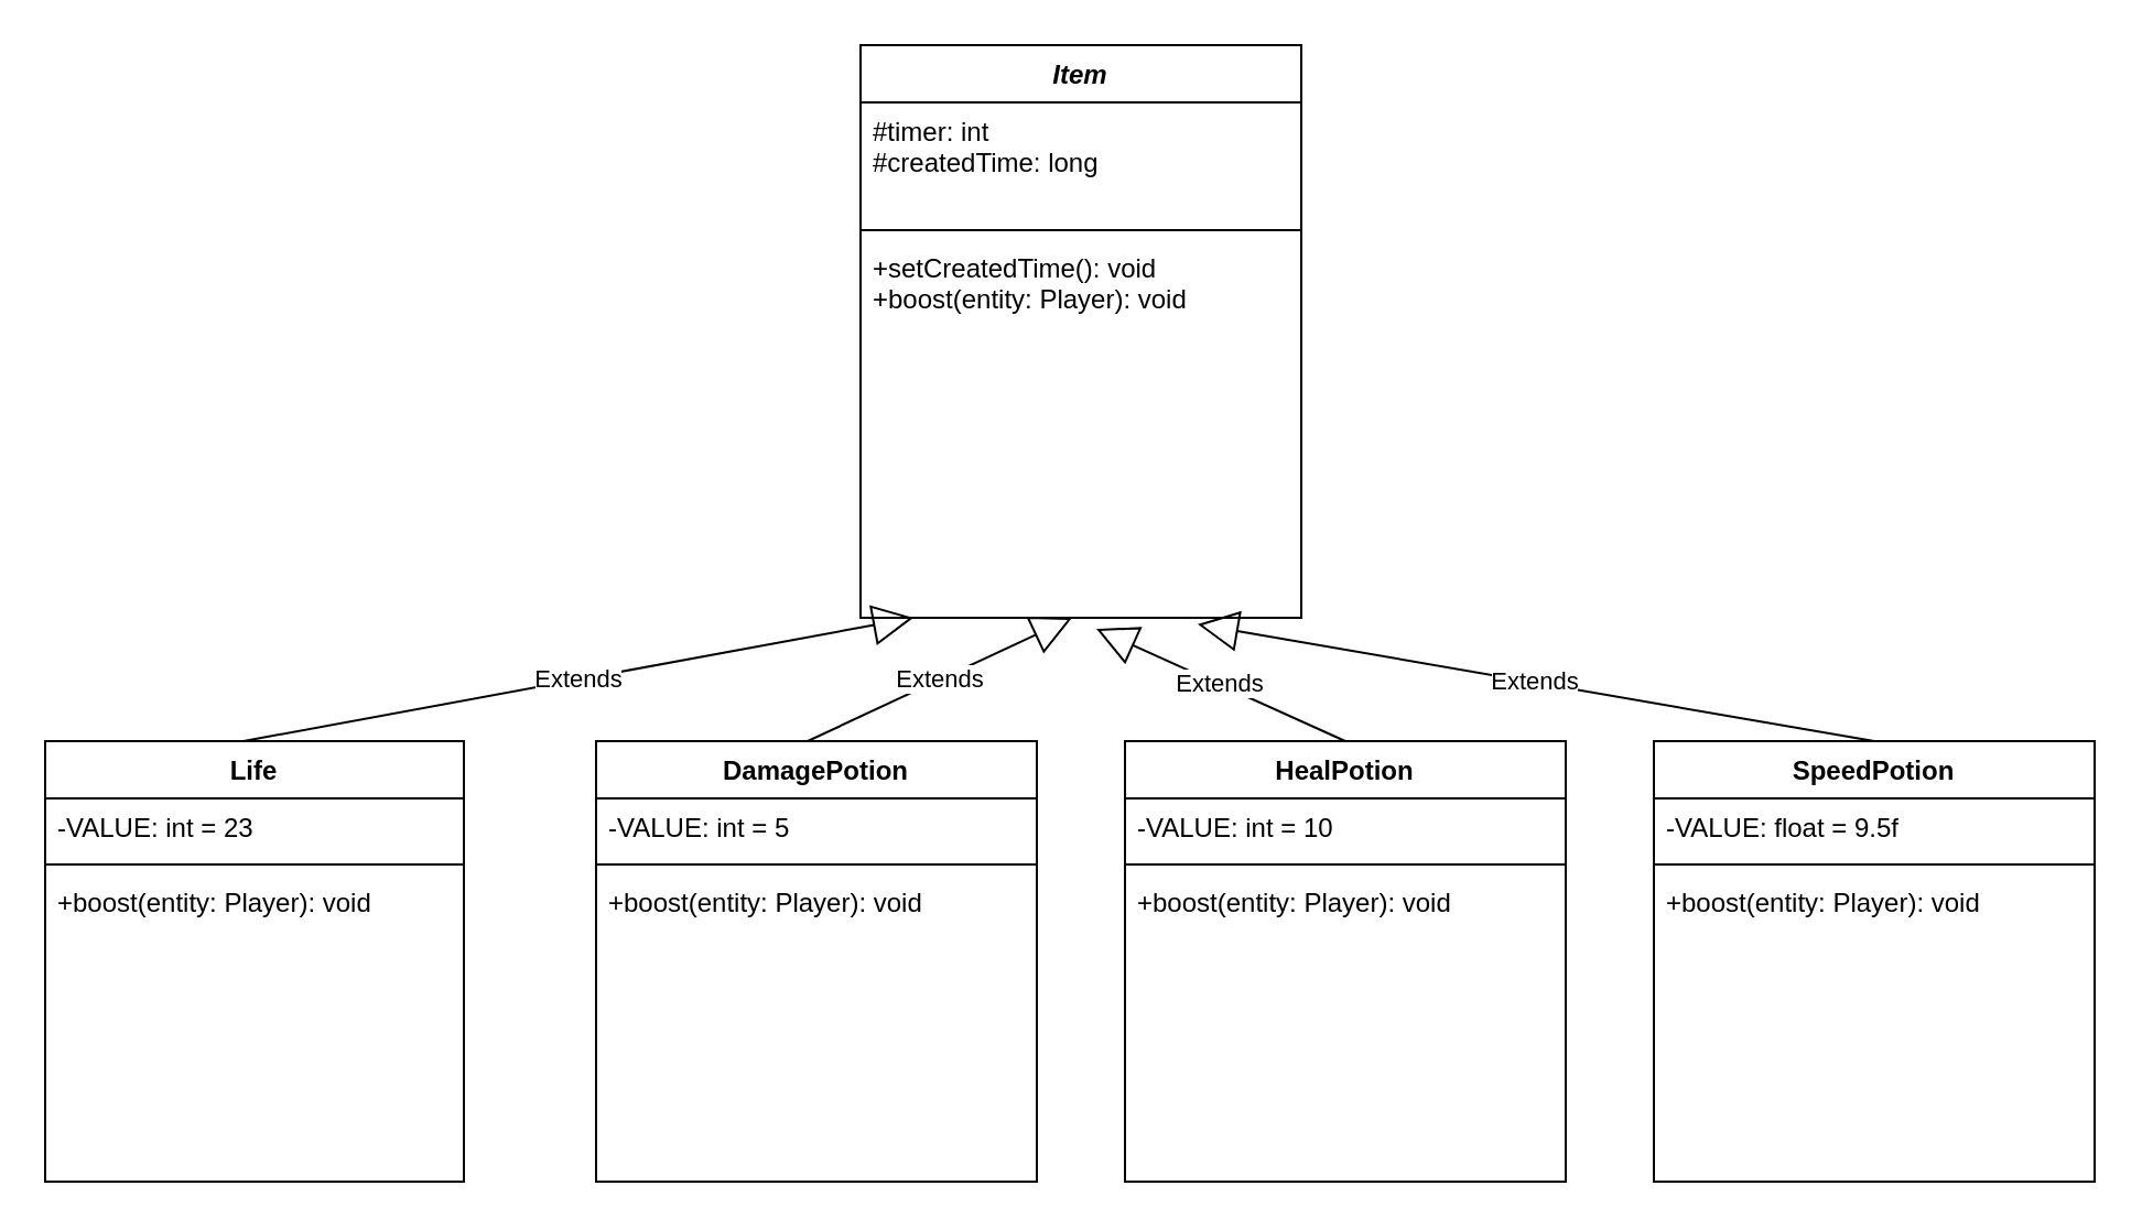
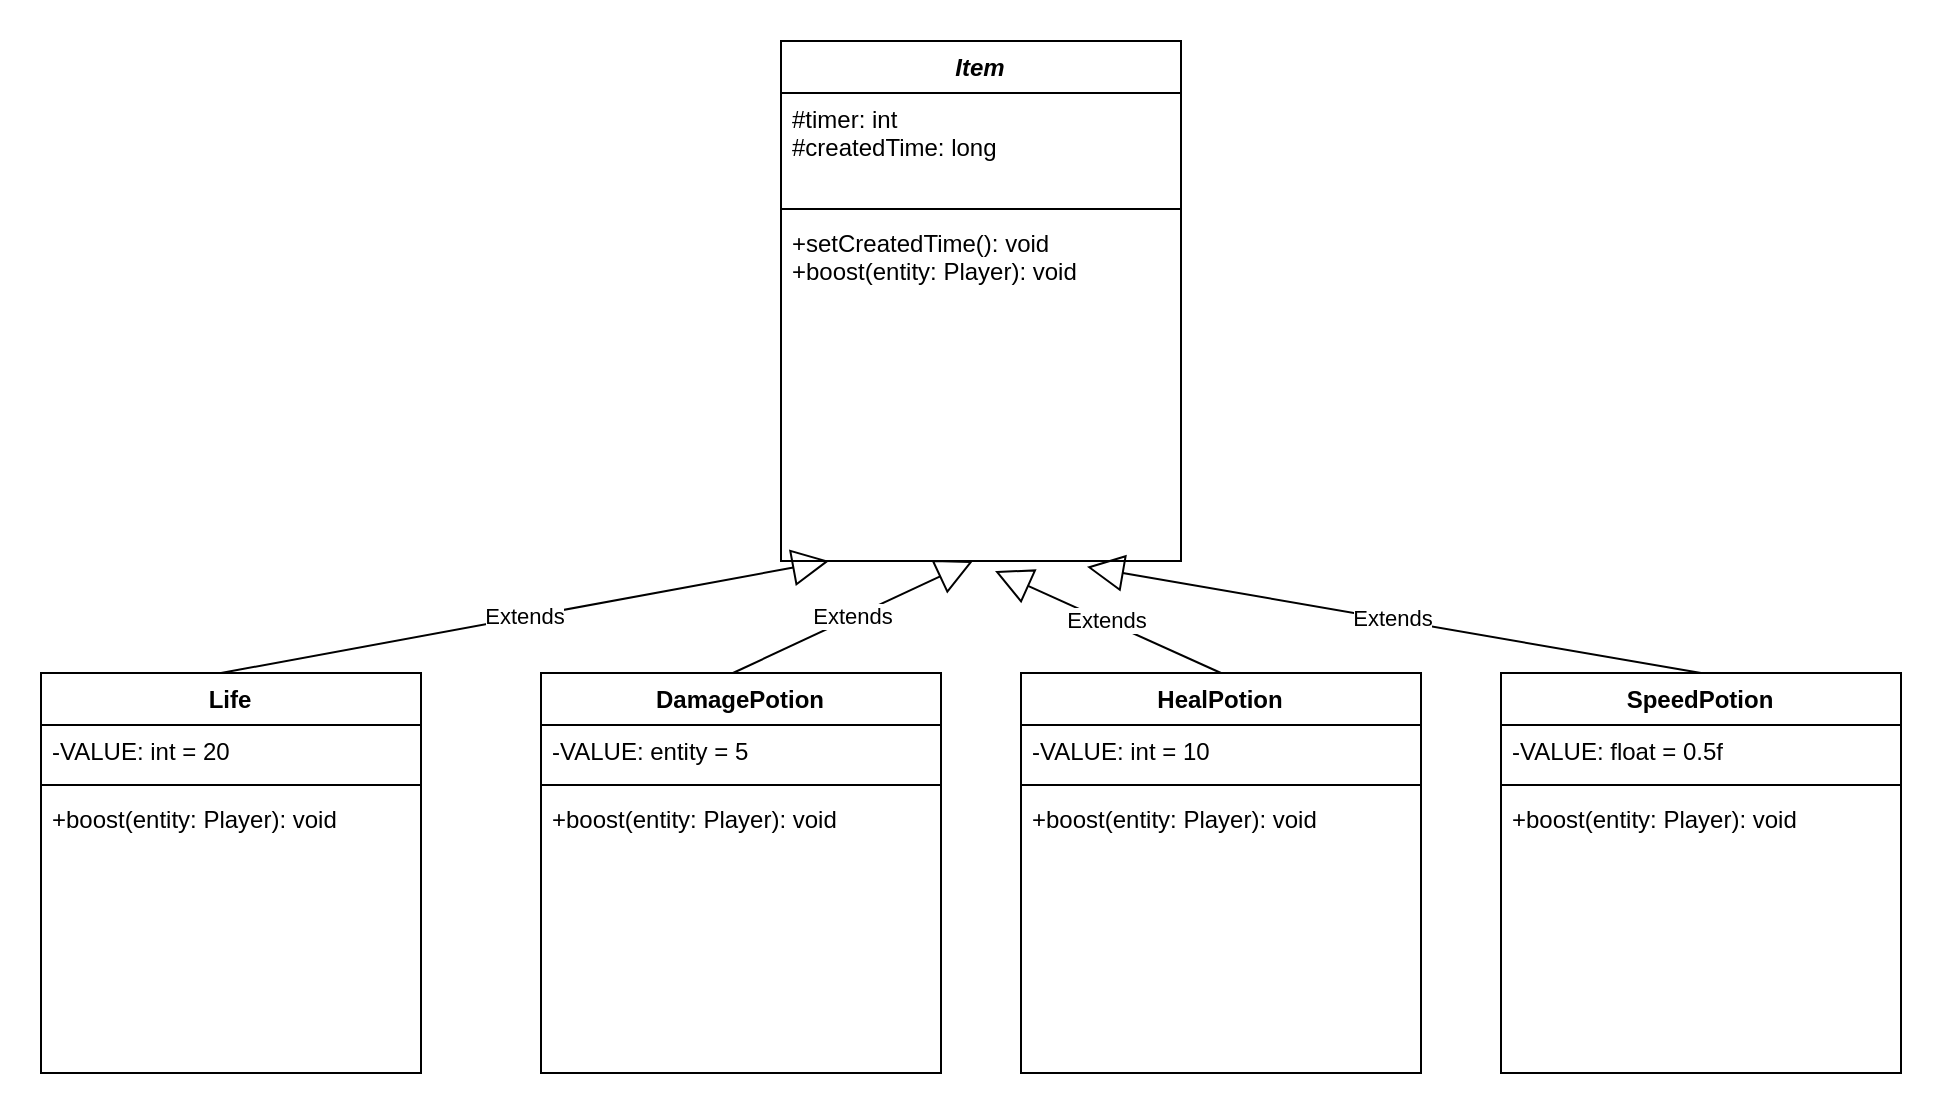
  <mxCell id="0" />
  <mxCell id="1" parent="0" />
  <mxCell id="2" value="Item" style="swimlane;fontStyle=3;align=center;verticalAlign=top;childLayout=stackLayout;horizontal=1;startSize=26;horizontalStack=0;resizeParent=1;resizeParentMax=0;resizeLast=0;collapsible=1;marginBottom=0;" vertex="1" parent="1"><mxGeometry x="390" y="20" width="200" height="260" as="geometry" /></mxCell>
  <mxCell id="3" value="#timer: int&#10;#createdTime: long" style="text;strokeColor=none;fillColor=none;align=left;verticalAlign=top;spacingLeft=4;spacingRight=4;overflow=hidden;rotatable=0;points=[[0,0.5],[1,0.5]];portConstraint=eastwest;" vertex="1" parent="2"><mxGeometry y="26" width="200" height="54" as="geometry" /></mxCell>
  <mxCell id="4" value="" style="line;strokeWidth=1;fillColor=none;align=left;verticalAlign=middle;spacingTop=-1;spacingLeft=3;spacingRight=3;rotatable=0;labelPosition=right;points=[];portConstraint=eastwest;" vertex="1" parent="2"><mxGeometry y="80" width="200" height="8" as="geometry" /></mxCell>
  <mxCell id="5" value="+setCreatedTime(): void&#10;+boost(entity: Player): void&#10;" style="text;strokeColor=none;fillColor=none;align=left;verticalAlign=top;spacingLeft=4;spacingRight=4;overflow=hidden;rotatable=0;points=[[0,0.5],[1,0.5]];portConstraint=eastwest;" vertex="1" parent="2"><mxGeometry y="88" width="200" height="172" as="geometry" /></mxCell>
  <mxCell id="6" value="DamagePotion" style="swimlane;fontStyle=1;align=center;verticalAlign=top;childLayout=stackLayout;horizontal=1;startSize=26;horizontalStack=0;resizeParent=1;resizeParentMax=0;resizeLast=0;collapsible=1;marginBottom=0;" vertex="1" parent="1"><mxGeometry x="270" y="336" width="200" height="200" as="geometry" /></mxCell>
  <mxCell id="7" value="Extends" style="endArrow=block;endSize=16;endFill=0;html=1;entryX=0.48;entryY=1;entryDx=0;entryDy=0;entryPerimeter=0;" edge="1" parent="6" target="5"><mxGeometry width="160" relative="1" as="geometry"><mxPoint x="96" as="sourcePoint" /><mxPoint x="256" as="targetPoint" /></mxGeometry></mxCell>
- <mxCell id="8" value="-VALUE: int = 5" style="text;strokeColor=none;fillColor=none;align=left;verticalAlign=top;spacingLeft=4;spacingRight=4;overflow=hidden;rotatable=0;points=[[0,0.5],[1,0.5]];portConstraint=eastwest;" vertex="1" parent="6"><mxGeometry y="26" width="200" height="26" as="geometry" /></mxCell>
+ <mxCell id="8" value="-VALUE: entity = 5" style="text;strokeColor=none;fillColor=none;align=left;verticalAlign=top;spacingLeft=4;spacingRight=4;overflow=hidden;rotatable=0;points=[[0,0.5],[1,0.5]];portConstraint=eastwest;" vertex="1" parent="6"><mxGeometry y="26" width="200" height="26" as="geometry" /></mxCell>
  <mxCell id="9" value="" style="line;strokeWidth=1;fillColor=none;align=left;verticalAlign=middle;spacingTop=-1;spacingLeft=3;spacingRight=3;rotatable=0;labelPosition=right;points=[];portConstraint=eastwest;" vertex="1" parent="6"><mxGeometry y="52" width="200" height="8" as="geometry" /></mxCell>
  <mxCell id="10" value="+boost(entity: Player): void&#10;&#10;" style="text;strokeColor=none;fillColor=none;align=left;verticalAlign=top;spacingLeft=4;spacingRight=4;overflow=hidden;rotatable=0;points=[[0,0.5],[1,0.5]];portConstraint=eastwest;" vertex="1" parent="6"><mxGeometry y="60" width="200" height="140" as="geometry" /></mxCell>
  <mxCell id="11" value="HealPotion" style="swimlane;fontStyle=1;align=center;verticalAlign=top;childLayout=stackLayout;horizontal=1;startSize=26;horizontalStack=0;resizeParent=1;resizeParentMax=0;resizeLast=0;collapsible=1;marginBottom=0;" vertex="1" parent="1"><mxGeometry x="510" y="336" width="200" height="200" as="geometry" /></mxCell>
  <mxCell id="12" value="Extends" style="endArrow=block;endSize=16;endFill=0;html=1;entryX=0.535;entryY=1.029;entryDx=0;entryDy=0;entryPerimeter=0;" edge="1" parent="11" target="5"><mxGeometry width="160" relative="1" as="geometry"><mxPoint x="100" as="sourcePoint" /><mxPoint x="260" as="targetPoint" /></mxGeometry></mxCell>
  <mxCell id="13" value="-VALUE: int = 10" style="text;strokeColor=none;fillColor=none;align=left;verticalAlign=top;spacingLeft=4;spacingRight=4;overflow=hidden;rotatable=0;points=[[0,0.5],[1,0.5]];portConstraint=eastwest;" vertex="1" parent="11"><mxGeometry y="26" width="200" height="26" as="geometry" /></mxCell>
  <mxCell id="14" value="" style="line;strokeWidth=1;fillColor=none;align=left;verticalAlign=middle;spacingTop=-1;spacingLeft=3;spacingRight=3;rotatable=0;labelPosition=right;points=[];portConstraint=eastwest;" vertex="1" parent="11"><mxGeometry y="52" width="200" height="8" as="geometry" /></mxCell>
  <mxCell id="15" value="+boost(entity: Player): void&#10;&#10;" style="text;strokeColor=none;fillColor=none;align=left;verticalAlign=top;spacingLeft=4;spacingRight=4;overflow=hidden;rotatable=0;points=[[0,0.5],[1,0.5]];portConstraint=eastwest;" vertex="1" parent="11"><mxGeometry y="60" width="200" height="140" as="geometry" /></mxCell>
  <mxCell id="16" value="Life" style="swimlane;fontStyle=1;align=center;verticalAlign=top;childLayout=stackLayout;horizontal=1;startSize=26;horizontalStack=0;resizeParent=1;resizeParentMax=0;resizeLast=0;collapsible=1;marginBottom=0;" vertex="1" parent="1"><mxGeometry x="20" y="336" width="190" height="200" as="geometry" /></mxCell>
  <mxCell id="17" value="Extends" style="endArrow=block;endSize=16;endFill=0;html=1;entryX=0.12;entryY=1;entryDx=0;entryDy=0;entryPerimeter=0;" edge="1" parent="16" target="5"><mxGeometry width="160" relative="1" as="geometry"><mxPoint x="90" as="sourcePoint" /><mxPoint x="250" as="targetPoint" /></mxGeometry></mxCell>
- <mxCell id="18" value="-VALUE: int = 23" style="text;strokeColor=none;fillColor=none;align=left;verticalAlign=top;spacingLeft=4;spacingRight=4;overflow=hidden;rotatable=0;points=[[0,0.5],[1,0.5]];portConstraint=eastwest;" vertex="1" parent="16"><mxGeometry y="26" width="190" height="26" as="geometry" /></mxCell>
+ <mxCell id="18" value="-VALUE: int = 20" style="text;strokeColor=none;fillColor=none;align=left;verticalAlign=top;spacingLeft=4;spacingRight=4;overflow=hidden;rotatable=0;points=[[0,0.5],[1,0.5]];portConstraint=eastwest;" vertex="1" parent="16"><mxGeometry y="26" width="190" height="26" as="geometry" /></mxCell>
  <mxCell id="19" value="" style="line;strokeWidth=1;fillColor=none;align=left;verticalAlign=middle;spacingTop=-1;spacingLeft=3;spacingRight=3;rotatable=0;labelPosition=right;points=[];portConstraint=eastwest;" vertex="1" parent="16"><mxGeometry y="52" width="190" height="8" as="geometry" /></mxCell>
  <mxCell id="20" value="+boost(entity: Player): void&#10;&#10;" style="text;strokeColor=none;fillColor=none;align=left;verticalAlign=top;spacingLeft=4;spacingRight=4;overflow=hidden;rotatable=0;points=[[0,0.5],[1,0.5]];portConstraint=eastwest;" vertex="1" parent="16"><mxGeometry y="60" width="190" height="140" as="geometry" /></mxCell>
  <mxCell id="21" value="SpeedPotion" style="swimlane;fontStyle=1;align=center;verticalAlign=top;childLayout=stackLayout;horizontal=1;startSize=26;horizontalStack=0;resizeParent=1;resizeParentMax=0;resizeLast=0;collapsible=1;marginBottom=0;" vertex="1" parent="1"><mxGeometry x="750" y="336" width="200" height="200" as="geometry" /></mxCell>
  <mxCell id="22" value="Extends" style="endArrow=block;endSize=16;endFill=0;html=1;entryX=0.765;entryY=1.017;entryDx=0;entryDy=0;entryPerimeter=0;" edge="1" parent="21" target="5"><mxGeometry width="160" relative="1" as="geometry"><mxPoint x="100" as="sourcePoint" /><mxPoint x="260" as="targetPoint" /></mxGeometry></mxCell>
- <mxCell id="23" value="-VALUE: float = 9.5f" style="text;strokeColor=none;fillColor=none;align=left;verticalAlign=top;spacingLeft=4;spacingRight=4;overflow=hidden;rotatable=0;points=[[0,0.5],[1,0.5]];portConstraint=eastwest;" vertex="1" parent="21"><mxGeometry y="26" width="200" height="26" as="geometry" /></mxCell>
+ <mxCell id="23" value="-VALUE: float = 0.5f" style="text;strokeColor=none;fillColor=none;align=left;verticalAlign=top;spacingLeft=4;spacingRight=4;overflow=hidden;rotatable=0;points=[[0,0.5],[1,0.5]];portConstraint=eastwest;" vertex="1" parent="21"><mxGeometry y="26" width="200" height="26" as="geometry" /></mxCell>
  <mxCell id="24" value="" style="line;strokeWidth=1;fillColor=none;align=left;verticalAlign=middle;spacingTop=-1;spacingLeft=3;spacingRight=3;rotatable=0;labelPosition=right;points=[];portConstraint=eastwest;" vertex="1" parent="21"><mxGeometry y="52" width="200" height="8" as="geometry" /></mxCell>
  <mxCell id="25" value="+boost(entity: Player): void&#10;&#10;" style="text;strokeColor=none;fillColor=none;align=left;verticalAlign=top;spacingLeft=4;spacingRight=4;overflow=hidden;rotatable=0;points=[[0,0.5],[1,0.5]];portConstraint=eastwest;" vertex="1" parent="21"><mxGeometry y="60" width="200" height="140" as="geometry" /></mxCell>
